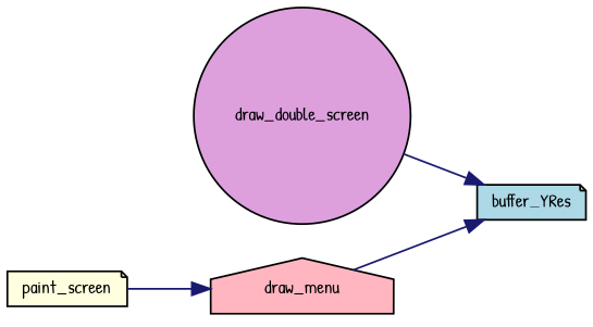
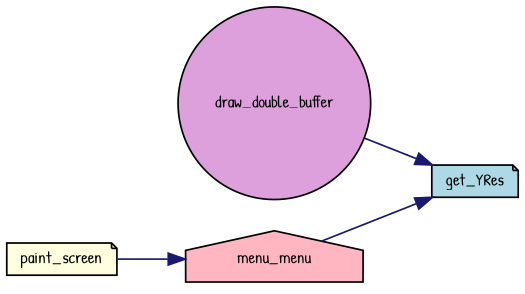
  digraph {
    fontname="Patrick Hand"
    rankdir=RL
    node [color=black fontname="Patrick Hand" fontsize=10 shape=note style=filled]
    edge [color=midnightblue dir=back fontname="Patrick Hand" fontsize=10 labelfontname=Helvetica labelfontsize=10 style=solid]
-   n1 [fillcolor=lightblue fontcolor=black height=0.2 label=buffer_YRes width=0.4]
-   n2 [fillcolor=plum height=0.2 label=draw_double_screen shape=circle width=0.4]
-   n3 [fillcolor=lightpink height=0.2 label=draw_menu shape=house width=0.4]
+   n1 [fillcolor=lightblue fontcolor=black height=0.2 label=get_YRes width=0.4]
+   n2 [fillcolor=plum height=0.2 label=draw_double_buffer shape=circle width=0.4]
+   n3 [fillcolor=lightpink height=0.2 label=menu_menu shape=house width=0.4]
    n4 [fillcolor=lightyellow height=0.2 label=paint_screen width=0.4]
    n1 -> n2
    n1 -> n3
    n3 -> n4
  }
